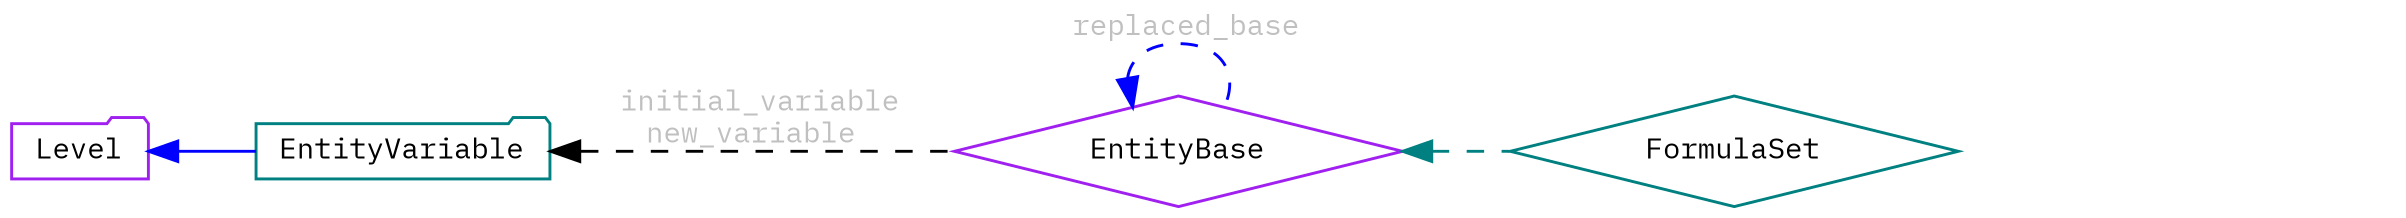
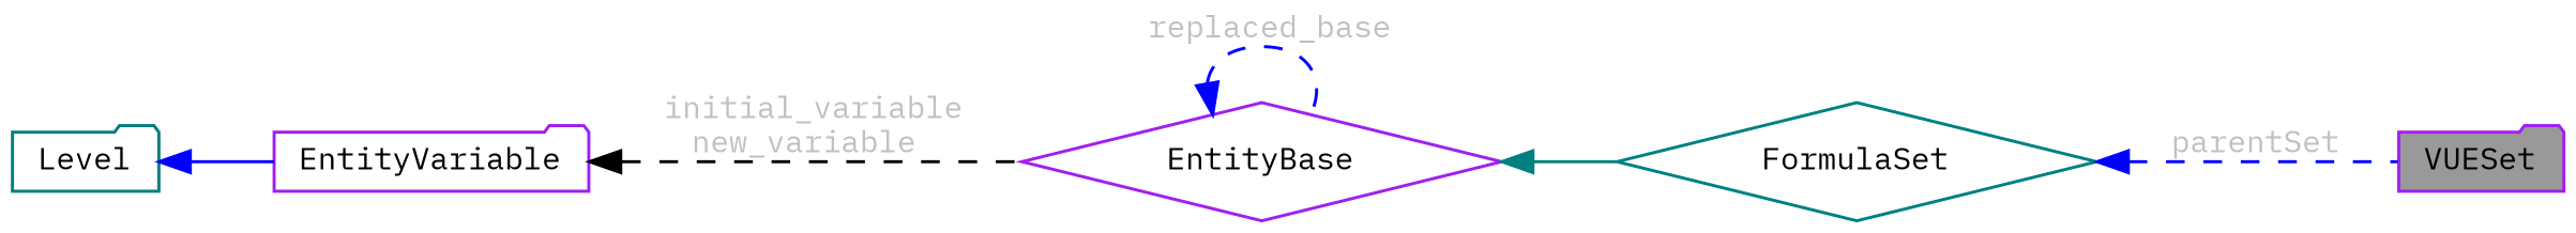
  digraph {
    fontname="IBM Plex Mono"
    rankdir=LR
    node [color=purple fillcolor=white fontname="IBM Plex Mono" fontsize=10 shape=folder style=filled]
    edge [color=blue dir=back fontcolor=grey fontname="IBM Plex Mono" fontsize=10 labelfontname=Helvetica labelfontsize=10 style=dashed]
+   n1 [fillcolor=grey60 fontcolor=black height=0.2 label=VUESet width=0.4]
    n2 [color=teal height=0.2 label=FormulaSet shape=diamond width=0.4]
    n3 [height=0.2 label=EntityBase shape=diamond width=0.4]
-   n4 [color=teal height=0.2 label=EntityVariable width=0.4]
-   n5 [height=0.2 label=Level width=0.4]
-   n3 -> n2 [color=teal fontcolor=""]
+   n4 [height=0.2 label=EntityVariable width=0.4]
+   n5 [color=teal height=0.2 label=Level width=0.4]
+   n2 -> n1 [label=" parentSet"]
+   n3 -> n2 [color=teal style=solid fontcolor=""]
    n3 -> n3 [label=" replaced_base"]
    n4 -> n3 [color=black label=" initial_variable\nnew_variable"]
    n5 -> n4 [style=solid fontcolor=""]
  }
